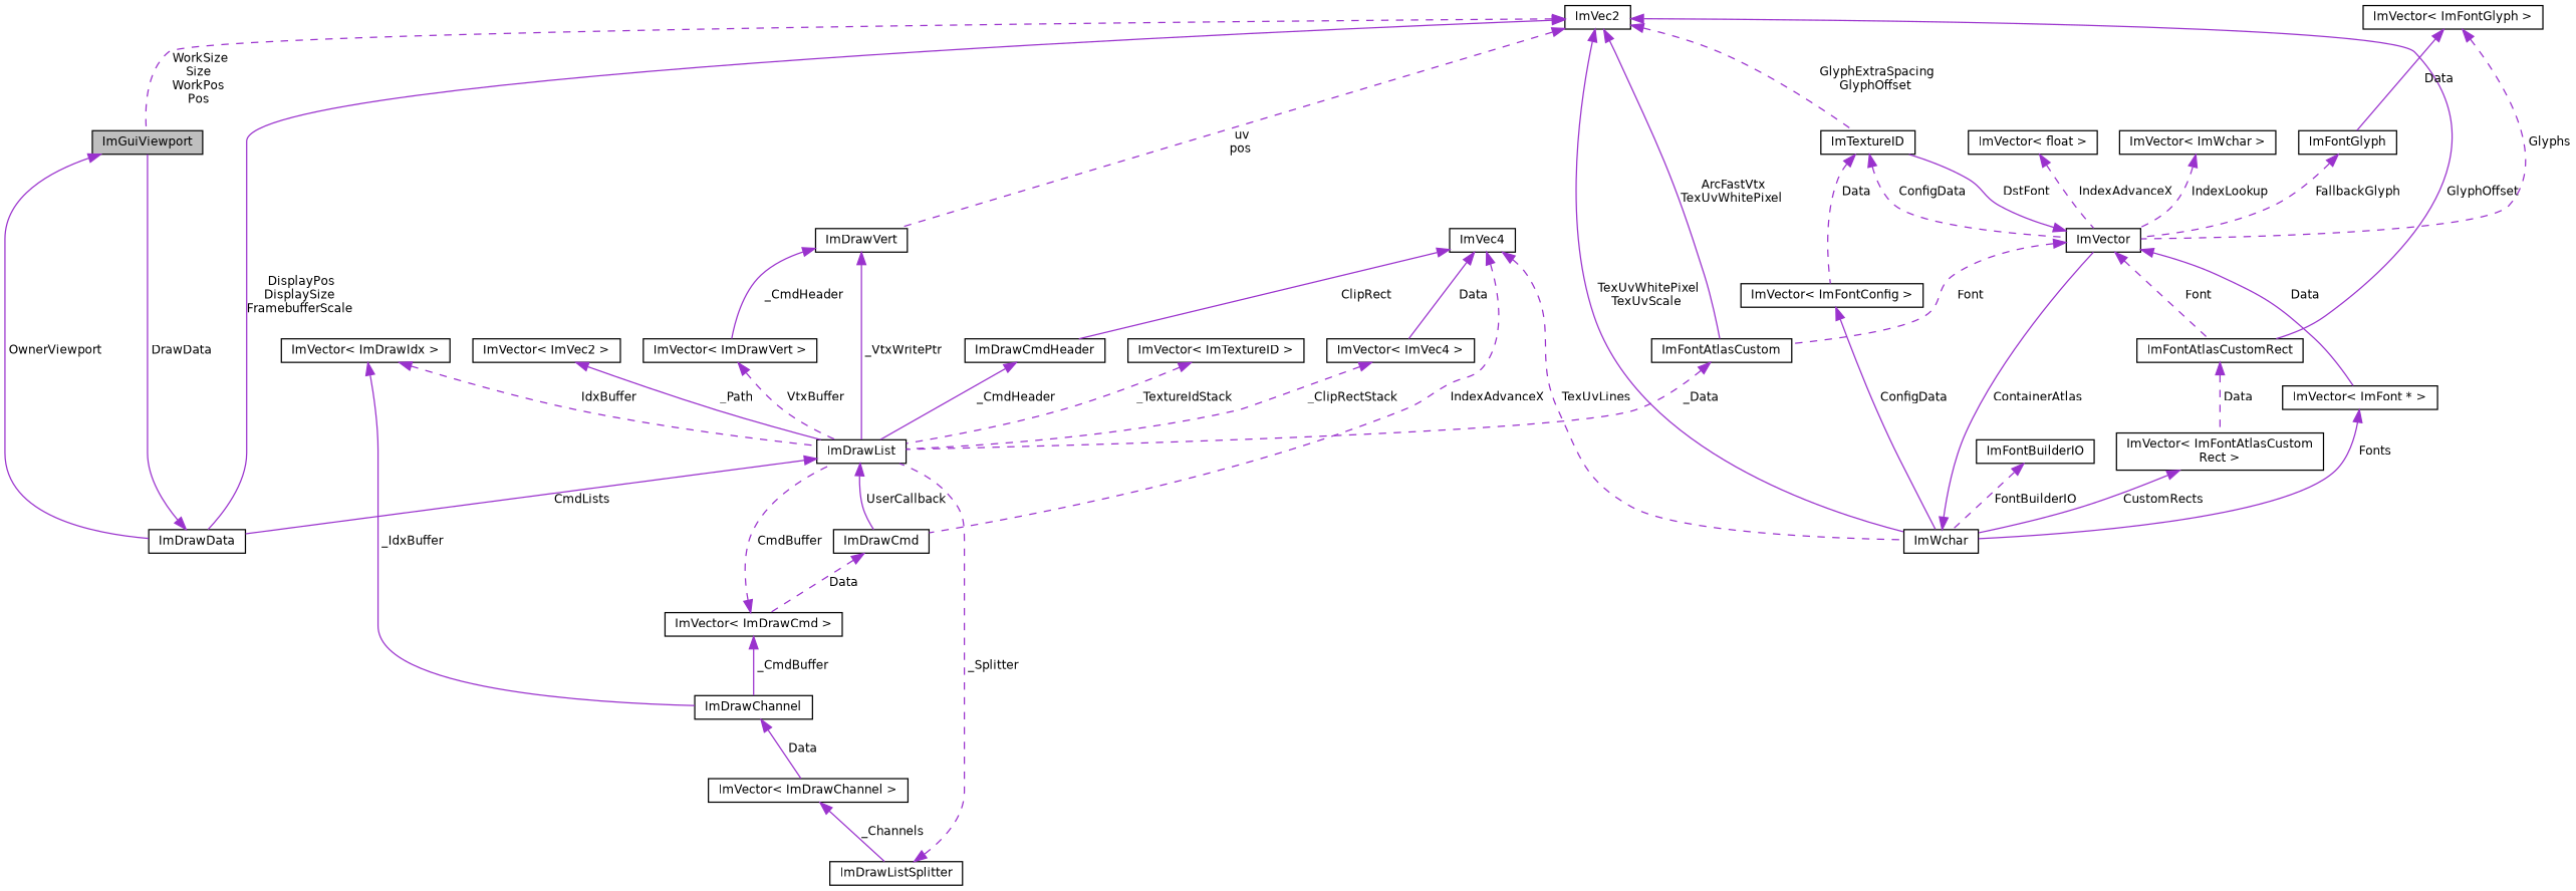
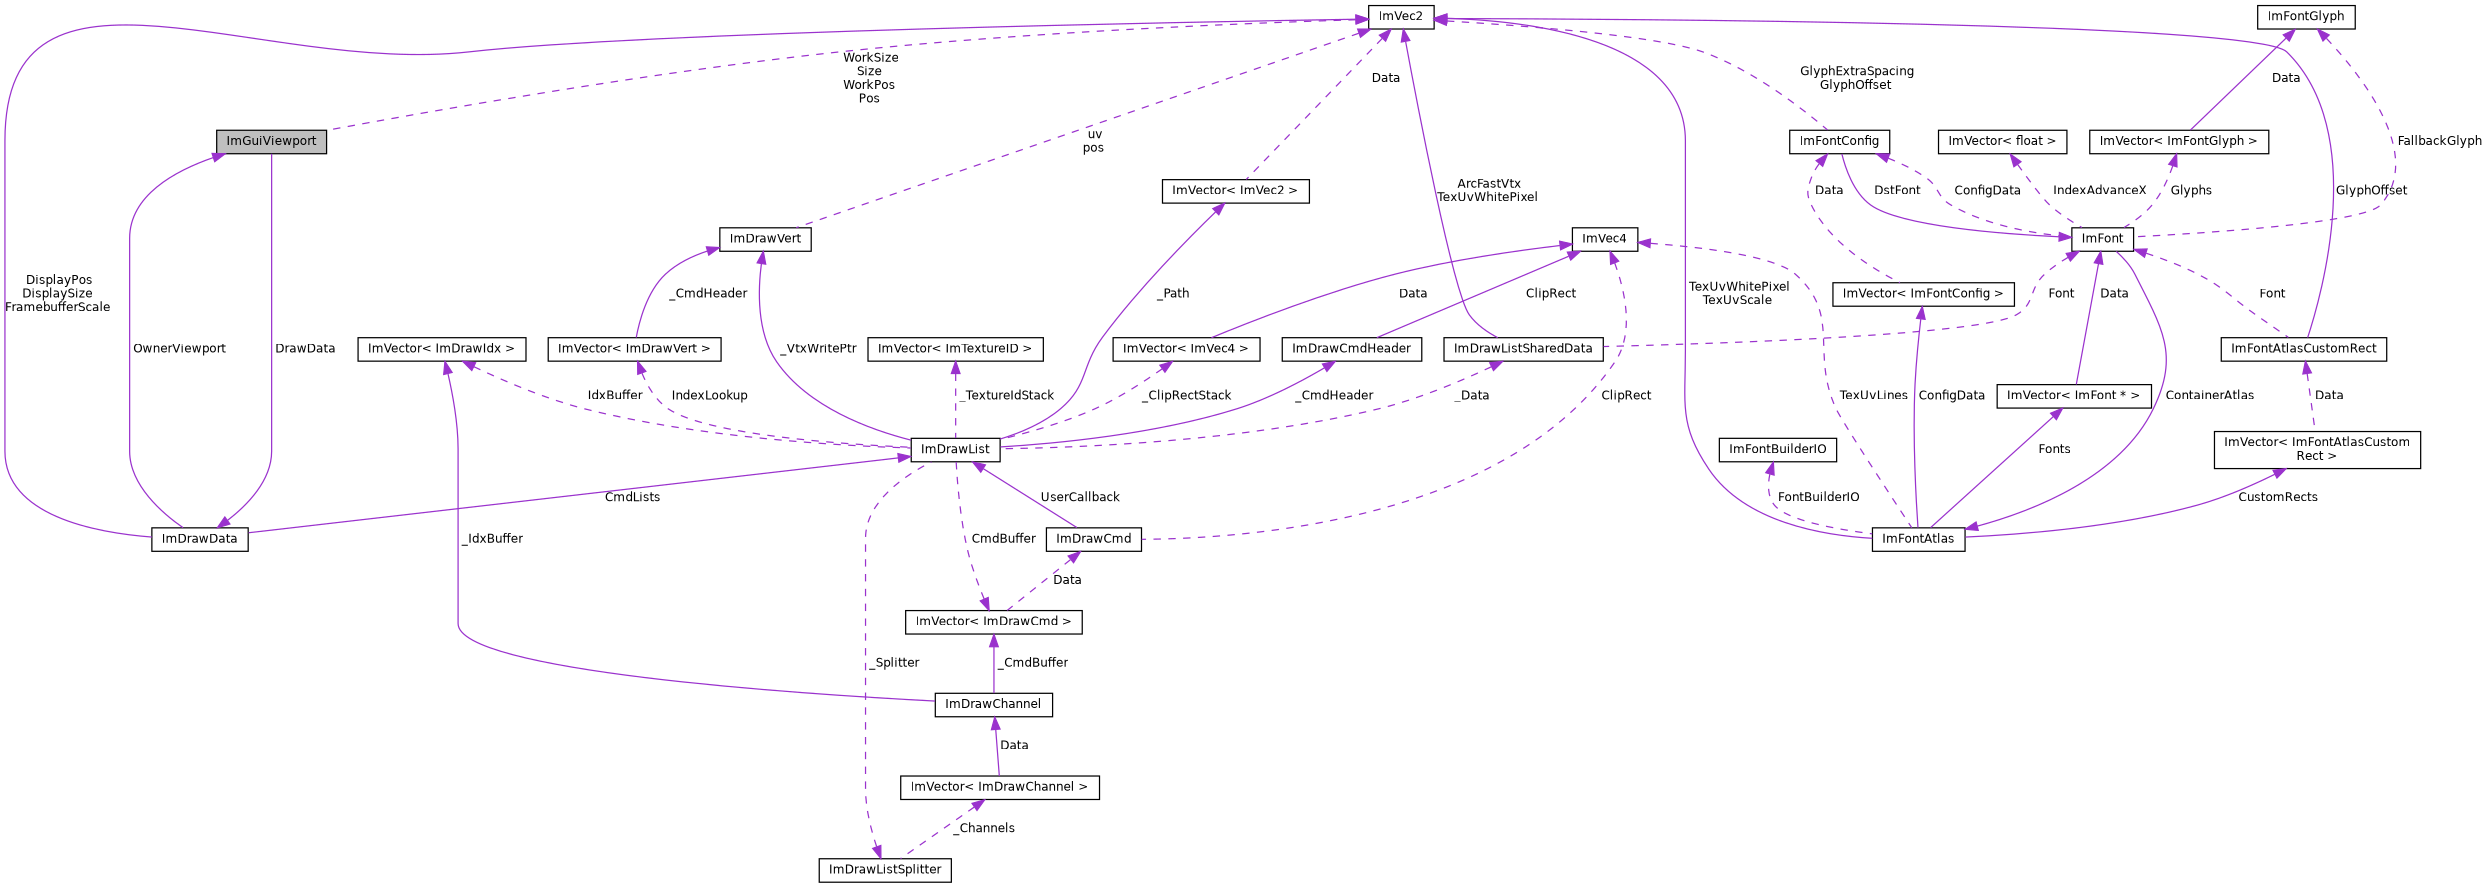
  digraph {
    rankdir=TB
    node [color=black fillcolor=white fontname=Helvetica fontsize=10 shape=record style=filled]
    edge [color=darkorchid3 dir=back fontname=Helvetica fontsize=10 labelfontname=Helvetica labelfontsize=10 style=solid]
    n1 [fillcolor=grey75 fontcolor=black height=0.2 label=ImGuiViewport width=0.4]
    n2 [height=0.2 label=ImDrawData width=0.4]
    n3 [height=0.2 label=ImVec2 width=0.4]
    n4 [height=0.2 label=ImDrawVert width=0.4]
    n5 [height=0.2 label="ImVector\< ImVec2 \>" width=0.4]
-   n6 [height=0.2 label=ImFontAtlasCustom width=0.4]
-   n7 [height=0.2 label=ImTextureID width=0.4]
-   n8 [height=0.2 label=ImWchar width=0.4]
+   n6 [height=0.2 label=ImDrawListSharedData width=0.4]
+   n7 [height=0.2 label=ImFontConfig width=0.4]
+   n8 [height=0.2 label=ImFontAtlas width=0.4]
    n9 [height=0.2 label=ImFontAtlasCustomRect width=0.4]
    n10 [height=0.2 label=ImDrawList width=0.4]
    n11 [height=0.2 label="ImVector\< ImDrawVert \>" width=0.4]
-   n12 [height=0.2 label=ImVector width=0.4]
+   n12 [height=0.2 label=ImFont width=0.4]
    n13 [height=0.2 label="ImVector\< ImFontConfig \>" width=0.4]
    n14 [height=0.2 label="ImVector\< ImFontAtlasCustom\lRect \>" width=0.4]
    n15 [height=0.2 label=ImDrawCmd width=0.4]
    n16 [height=0.2 label="ImVector\< ImDrawCmd \>" width=0.4]
    n17 [height=0.2 label="ImVector\< ImVec4 \>" width=0.4]
    n18 [height=0.2 label=ImVec4 width=0.4]
    n19 [height=0.2 label=ImDrawCmdHeader width=0.4]
    n20 [height=0.2 label="ImVector\< ImFont * \>" width=0.4]
    n21 [height=0.2 label="ImVector\< ImFontGlyph \>" width=0.4]
    n22 [height=0.2 label=ImFontGlyph width=0.4]
    n23 [height=0.2 label=ImFontBuilderIO width=0.4]
    n24 [height=0.2 label="ImVector\< float \>" width=0.4]
-   n25 [height=0.2 label="ImVector\< ImWchar \>" width=0.4]
    n26 [height=0.2 label=ImDrawChannel width=0.4]
    n27 [height=0.2 label="ImVector\< ImDrawChannel \>" width=0.4]
    n28 [height=0.2 label=ImDrawListSplitter width=0.4]
    n29 [height=0.2 label="ImVector\< ImDrawIdx \>" width=0.4]
    n30 [height=0.2 label="ImVector\< ImTextureID \>" width=0.4]
    n1 -> n2 [label=" OwnerViewport"]
    n2 -> n1 [label=" DrawData"]
    n3 -> n1 [label=" WorkSize\nSize\nWorkPos\nPos" style=dashed]
    n3 -> n2 [label=" DisplayPos\nDisplaySize\nFramebufferScale"]
    n3 -> n4 [label=" uv\npos" style=dashed]
+   n3 -> n5 [label=" Data" style=dashed]
    n3 -> n6 [label=" ArcFastVtx\nTexUvWhitePixel"]
    n3 -> n7 [label=" GlyphExtraSpacing\nGlyphOffset" style=dashed]
    n3 -> n8 [label=" TexUvWhitePixel\nTexUvScale"]
    n3 -> n9 [label=" GlyphOffset"]
    n4 -> n10 [label=" _VtxWritePtr"]
    n4 -> n11 [label=" _CmdHeader"]
    n5 -> n10 [label=" _Path"]
    n6 -> n10 [label=" _Data" style=dashed]
    n7 -> n12 [label=" ConfigData" style=dashed]
    n7 -> n13 [label=" Data" style=dashed]
    n8 -> n12 [label=" ContainerAtlas"]
    n9 -> n14 [label=" Data" style=dashed]
    n10 -> n2 [label=" CmdLists"]
    n10 -> n15 [label=" UserCallback"]
-   n11 -> n10 [label=" VtxBuffer" style=dashed]
+   n11 -> n10 [label=" IndexLookup" style=dashed]
    n12 -> n6 [label=" Font" style=dashed]
    n12 -> n7 [label=" DstFont"]
    n12 -> n9 [label=" Font" style=dashed]
    n12 -> n20 [label=" Data"]
    n13 -> n8 [label=" ConfigData"]
    n14 -> n8 [label=" CustomRects"]
    n15 -> n16 [label=" Data" style=dashed]
    n16 -> n10 [label=" CmdBuffer" style=dashed]
    n16 -> n26 [label=" _CmdBuffer"]
    n17 -> n10 [label=" _ClipRectStack" style=dashed]
    n18 -> n8 [label=" TexUvLines" style=dashed]
-   n18 -> n15 [label=" IndexAdvanceX" style=dashed]
+   n18 -> n15 [label=" ClipRect" style=dashed]
    n18 -> n17 [label=" Data"]
    n18 -> n19 [label=" ClipRect"]
    n19 -> n10 [label=" _CmdHeader"]
    n20 -> n8 [label=" Fonts"]
    n21 -> n12 [label=" Glyphs" style=dashed]
    n22 -> n12 [label=" FallbackGlyph" style=dashed]
-   n21 -> n22 [label=" Data"]
+   n22 -> n21 [label=" Data"]
    n23 -> n8 [label=" FontBuilderIO" style=dashed]
    n24 -> n12 [label=" IndexAdvanceX" style=dashed]
-   n25 -> n12 [label=" IndexLookup" style=dashed]
    n26 -> n27 [label=" Data"]
-   n27 -> n28 [label=" _Channels"]
+   n27 -> n28 [label=" _Channels" style=dashed]
    n28 -> n10 [label=" _Splitter" style=dashed]
    n29 -> n10 [label=" IdxBuffer" style=dashed]
    n29 -> n26 [label=" _IdxBuffer"]
    n30 -> n10 [label=" _TextureIdStack" style=dashed]
  }
